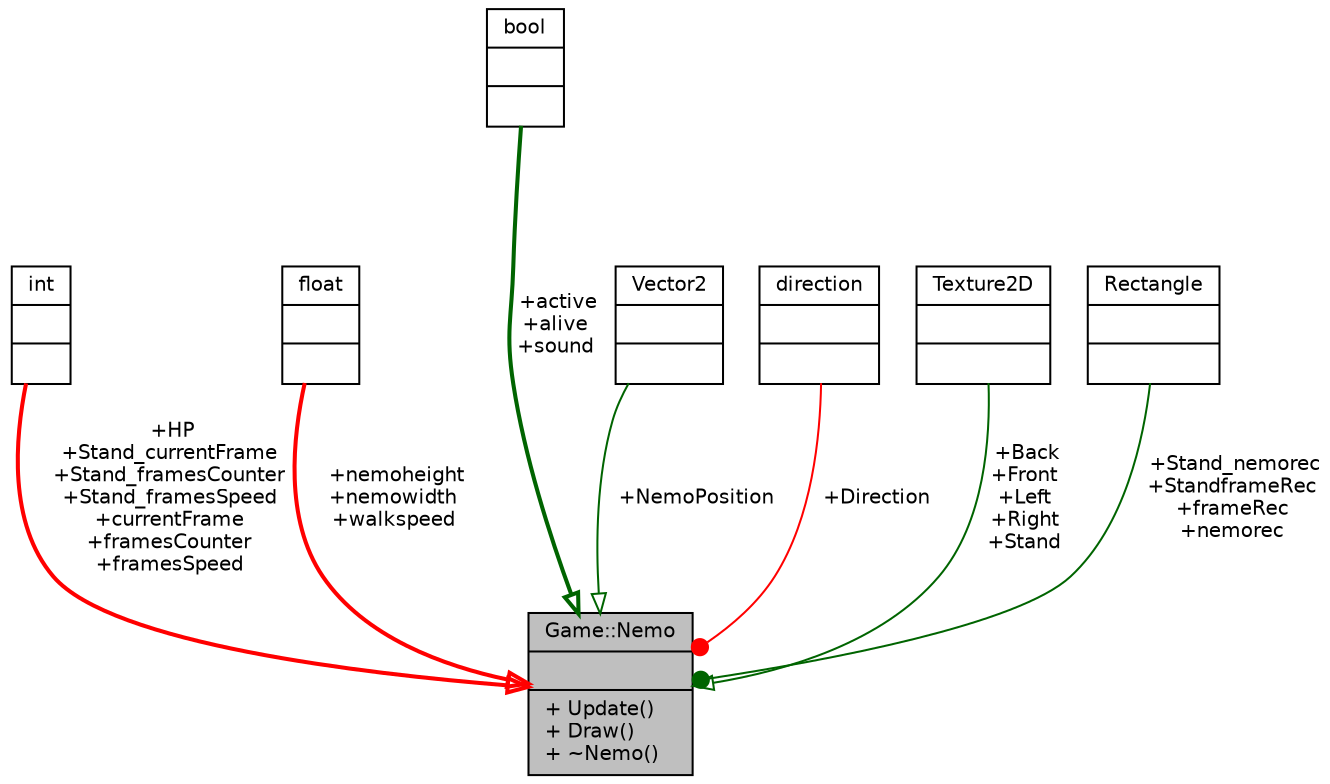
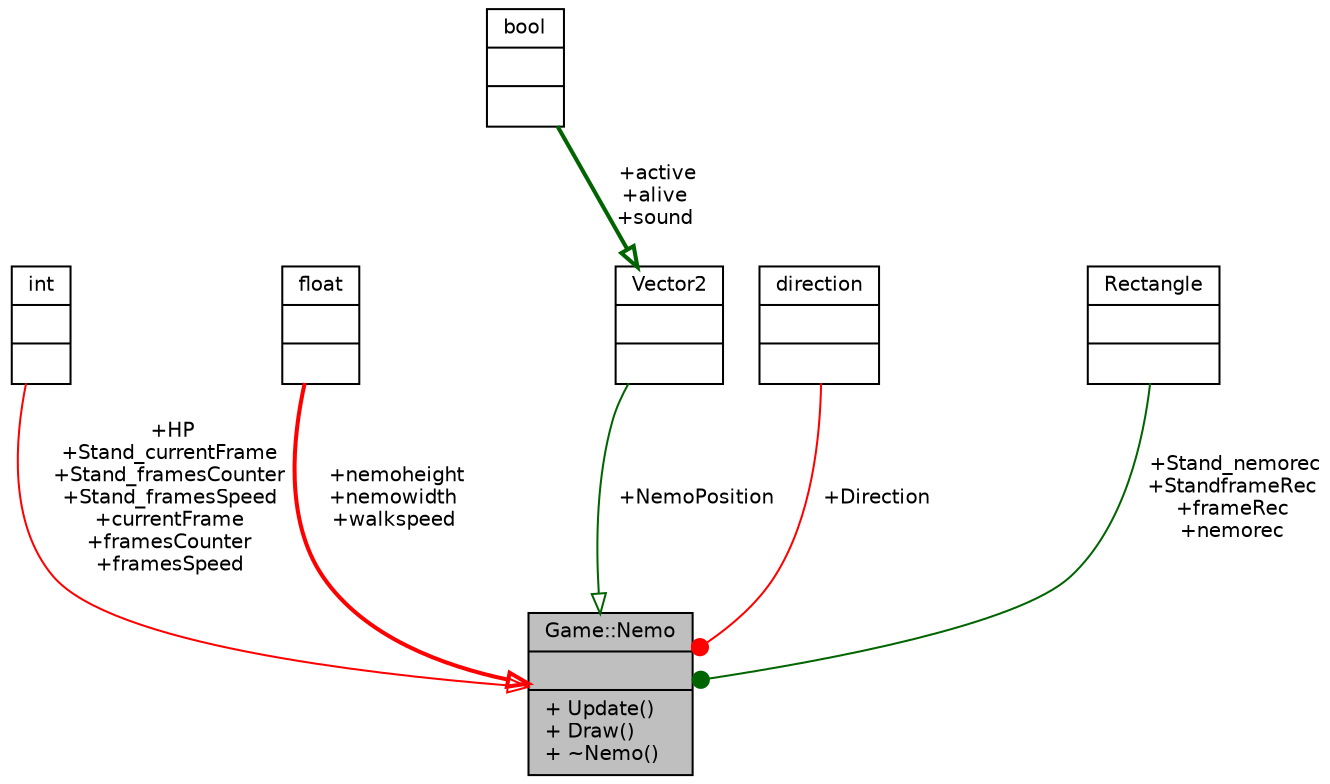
  digraph {
    node [color=black fontname=Helvetica fontsize=10 shape=record]
    edge [arrowhead=onormal color=darkgreen fontname=Helvetica fontsize=10 labelfontname=Helvetica labelfontsize=10 style=solid]
    n1 [fillcolor=grey75 fontcolor=black height=0.2 label="{Game::Nemo\n||+ Update()\l+ Draw()\l+ ~Nemo()\l}" style=filled width=0.4]
    n2 [height=0.2 label="{int\n||}" width=0.4]
    n3 [height=0.2 label="{float\n||}" width=0.4]
    n4 [height=0.2 label="{Vector2\n||}" width=0.4]
    n5 [height=0.2 label="{bool\n||}" width=0.4]
    n6 [height=0.2 label="{direction\n||}" width=0.4]
-   n7 [height=0.2 label="{Texture2D\n||}" width=0.4]
    n8 [height=0.2 label="{Rectangle\n||}" width=0.4]
-   n2 -> n1 [color=red label=" +HP\n+Stand_currentFrame\n+Stand_framesCounter\n+Stand_framesSpeed\n+currentFrame\n+framesCounter\n+framesSpeed" style=bold]
+   n2 -> n1 [color=red label=" +HP\n+Stand_currentFrame\n+Stand_framesCounter\n+Stand_framesSpeed\n+currentFrame\n+framesCounter\n+framesSpeed"]
    n3 -> n1 [color=red label=" +nemoheight\n+nemowidth\n+walkspeed" style=bold]
    n4 -> n1 [label=" +NemoPosition"]
-   n5 -> n1 [label=" +active\n+alive\n+sound" style=bold]
+   n5 -> n4 [label=" +active\n+alive\n+sound" style=bold]
    n6 -> n1 [arrowhead=dot color=red label=" +Direction"]
-   n7 -> n1 [label=" +Back\n+Front\n+Left\n+Right\n+Stand"]
    n8 -> n1 [arrowhead=dot label=" +Stand_nemorec\n+StandframeRec\n+frameRec\n+nemorec"]
  }
